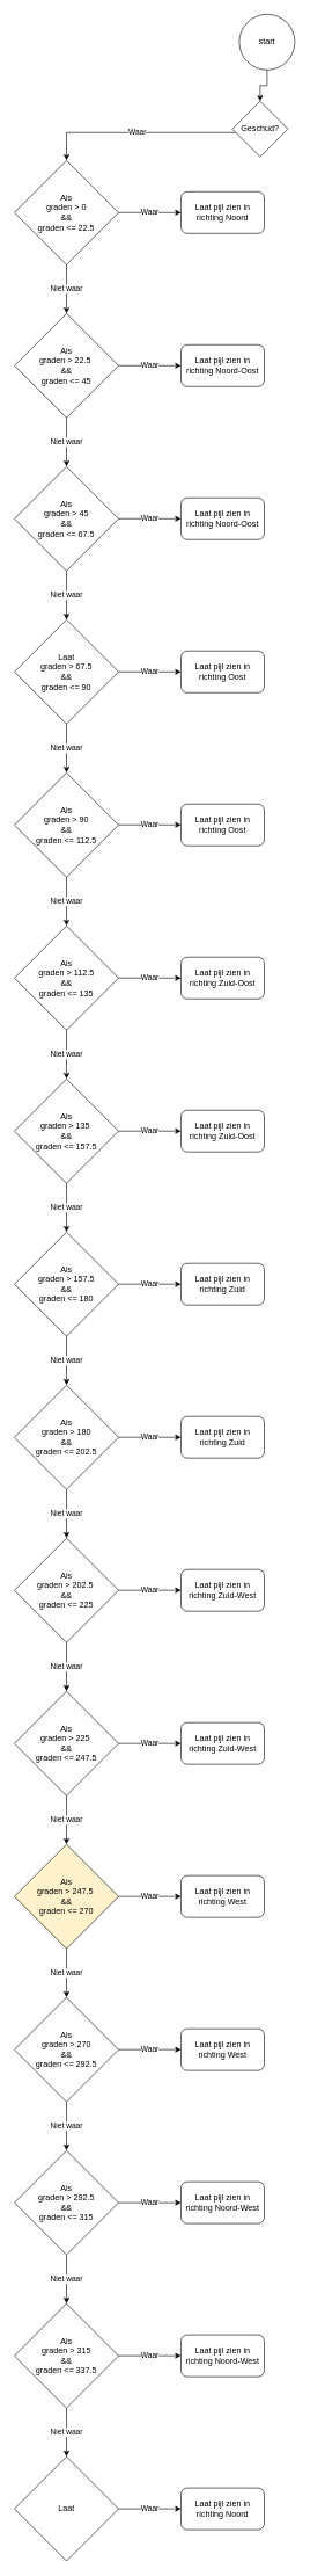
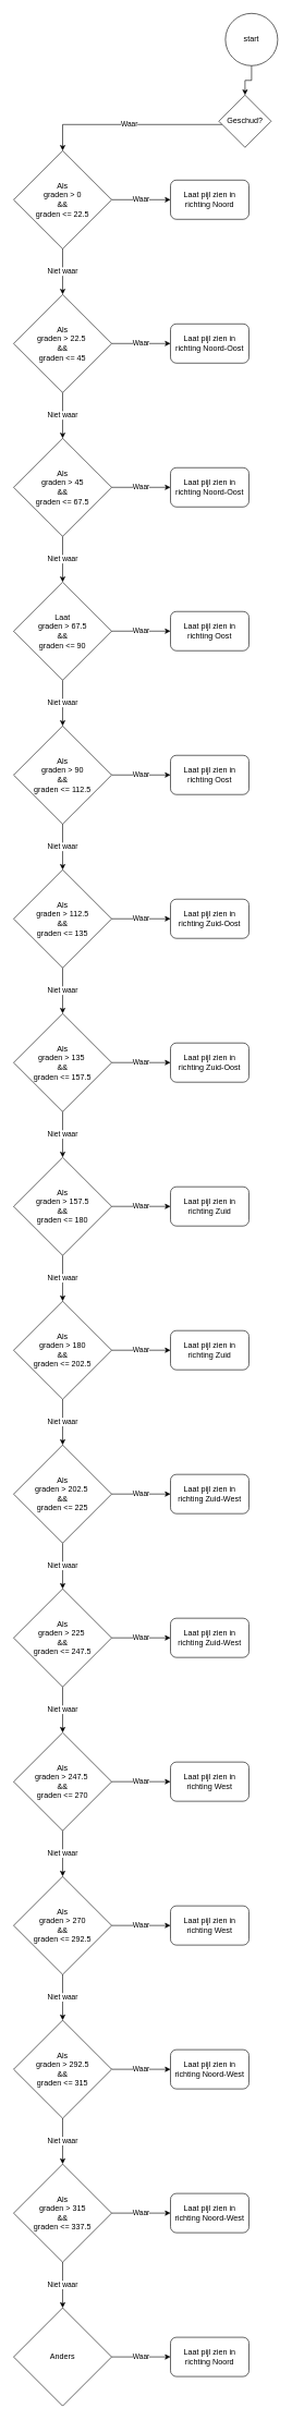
  <mxCell id="0" />
  <mxCell id="1" parent="0" />
  <mxCell id="2" style="edgeStyle=orthogonalEdgeStyle;rounded=0;orthogonalLoop=1;jettySize=auto;html=1;entryX=0.5;entryY=0;entryDx=0;entryDy=0;" edge="1" parent="1" source="3" target="5"><mxGeometry relative="1" as="geometry" /></mxCell>
  <mxCell id="3" value="start" style="ellipse;whiteSpace=wrap;html=1;aspect=fixed;" vertex="1" parent="1"><mxGeometry x="344" y="20" width="80" height="80" as="geometry" /></mxCell>
  <mxCell id="4" value="Waar" style="edgeStyle=orthogonalEdgeStyle;rounded=0;orthogonalLoop=1;jettySize=auto;html=1;entryX=0.5;entryY=0;entryDx=0;entryDy=0;" edge="1" parent="1" source="5" target="8"><mxGeometry relative="1" as="geometry"><mxPoint x="160" y="305" as="targetPoint" /><Array as="points"><mxPoint x="95" y="190" /></Array></mxGeometry></mxCell>
  <mxCell id="5" value="Geschud?" style="rhombus;whiteSpace=wrap;html=1;" vertex="1" parent="1"><mxGeometry x="334" y="145" width="80" height="80" as="geometry" /></mxCell>
  <mxCell id="6" value="Waar" style="edgeStyle=orthogonalEdgeStyle;rounded=0;orthogonalLoop=1;jettySize=auto;html=1;entryX=0;entryY=0.5;entryDx=0;entryDy=0;" edge="1" parent="1" source="8" target="9"><mxGeometry relative="1" as="geometry" /></mxCell>
  <mxCell id="7" value="Niet waar" style="edgeStyle=orthogonalEdgeStyle;rounded=0;orthogonalLoop=1;jettySize=auto;html=1;entryX=0.5;entryY=0;entryDx=0;entryDy=0;" edge="1" parent="1" source="8"><mxGeometry relative="1" as="geometry"><mxPoint x="95" y="450" as="targetPoint" /></mxGeometry></mxCell>
  <mxCell id="8" value="Als &lt;br&gt;graden &amp;gt; 0 &lt;br&gt;&amp;amp;&amp;amp; &lt;br&gt;graden &amp;lt;= 22.5" style="rhombus;whiteSpace=wrap;html=1;aspect=fixed;" vertex="1" parent="1"><mxGeometry x="20" y="230" width="150" height="150" as="geometry" /></mxCell>
  <mxCell id="9" value="Laat pijl zien in richting Noord" style="rounded=1;whiteSpace=wrap;html=1;" vertex="1" parent="1"><mxGeometry x="260" y="275" width="120" height="60" as="geometry" /></mxCell>
  <mxCell id="10" value="Waar" style="edgeStyle=orthogonalEdgeStyle;rounded=0;orthogonalLoop=1;jettySize=auto;html=1;entryX=0;entryY=0.5;entryDx=0;entryDy=0;" edge="1" parent="1" source="12" target="13"><mxGeometry relative="1" as="geometry" /></mxCell>
  <mxCell id="11" value="Niet waar" style="edgeStyle=orthogonalEdgeStyle;rounded=0;orthogonalLoop=1;jettySize=auto;html=1;entryX=0.5;entryY=0;entryDx=0;entryDy=0;" edge="1" parent="1" source="12"><mxGeometry relative="1" as="geometry"><mxPoint x="95" y="670" as="targetPoint" /></mxGeometry></mxCell>
  <mxCell id="12" value="Als &lt;br&gt;graden &amp;gt; 22.5&amp;nbsp;&lt;br&gt;&amp;amp;&amp;amp; &lt;br&gt;graden &amp;lt;= 45" style="rhombus;whiteSpace=wrap;html=1;aspect=fixed;" vertex="1" parent="1"><mxGeometry x="20" y="450" width="150" height="150" as="geometry" /></mxCell>
  <mxCell id="13" value="Laat pijl zien in richting Noord-Oost" style="rounded=1;whiteSpace=wrap;html=1;" vertex="1" parent="1"><mxGeometry x="260" y="495" width="120" height="60" as="geometry" /></mxCell>
  <mxCell id="14" value="Waar" style="edgeStyle=orthogonalEdgeStyle;rounded=0;orthogonalLoop=1;jettySize=auto;html=1;entryX=0;entryY=0.5;entryDx=0;entryDy=0;" edge="1" parent="1" source="16" target="17"><mxGeometry relative="1" as="geometry" /></mxCell>
  <mxCell id="15" value="Niet waar" style="edgeStyle=orthogonalEdgeStyle;rounded=0;orthogonalLoop=1;jettySize=auto;html=1;entryX=0.5;entryY=0;entryDx=0;entryDy=0;" edge="1" parent="1" source="16"><mxGeometry relative="1" as="geometry"><mxPoint x="95" y="890" as="targetPoint" /></mxGeometry></mxCell>
  <mxCell id="16" value="Als &lt;br&gt;graden &amp;gt; 45&lt;br&gt;&amp;amp;&amp;amp; &lt;br&gt;graden &amp;lt;= 67.5" style="rhombus;whiteSpace=wrap;html=1;aspect=fixed;" vertex="1" parent="1"><mxGeometry x="20" y="670" width="150" height="150" as="geometry" /></mxCell>
  <mxCell id="17" value="Laat pijl zien in richting Noord-Oost" style="rounded=1;whiteSpace=wrap;html=1;" vertex="1" parent="1"><mxGeometry x="260" y="715" width="120" height="60" as="geometry" /></mxCell>
  <mxCell id="18" value="Waar" style="edgeStyle=orthogonalEdgeStyle;rounded=0;orthogonalLoop=1;jettySize=auto;html=1;entryX=0;entryY=0.5;entryDx=0;entryDy=0;" edge="1" parent="1" source="20" target="21"><mxGeometry relative="1" as="geometry" /></mxCell>
  <mxCell id="19" value="Niet waar" style="edgeStyle=orthogonalEdgeStyle;rounded=0;orthogonalLoop=1;jettySize=auto;html=1;entryX=0.5;entryY=0;entryDx=0;entryDy=0;" edge="1" parent="1" source="20"><mxGeometry relative="1" as="geometry"><mxPoint x="95" y="1110" as="targetPoint" /></mxGeometry></mxCell>
  <mxCell id="20" value="Laat &lt;br&gt;graden &amp;gt; 67.5&lt;br&gt;&amp;amp;&amp;amp; &lt;br&gt;graden &amp;lt;= 90" style="rhombus;whiteSpace=wrap;html=1;aspect=fixed;" vertex="1" parent="1"><mxGeometry x="20" y="890" width="150" height="150" as="geometry" /></mxCell>
  <mxCell id="21" value="Laat pijl zien in richting Oost" style="rounded=1;whiteSpace=wrap;html=1;" vertex="1" parent="1"><mxGeometry x="260" y="935" width="120" height="60" as="geometry" /></mxCell>
  <mxCell id="22" value="Waar" style="edgeStyle=orthogonalEdgeStyle;rounded=0;orthogonalLoop=1;jettySize=auto;html=1;entryX=0;entryY=0.5;entryDx=0;entryDy=0;" edge="1" parent="1" source="24" target="25"><mxGeometry relative="1" as="geometry" /></mxCell>
  <mxCell id="23" value="Niet waar" style="edgeStyle=orthogonalEdgeStyle;rounded=0;orthogonalLoop=1;jettySize=auto;html=1;entryX=0.5;entryY=0;entryDx=0;entryDy=0;" edge="1" parent="1" source="24"><mxGeometry relative="1" as="geometry"><mxPoint x="95" y="1330" as="targetPoint" /></mxGeometry></mxCell>
  <mxCell id="24" value="Als &lt;br&gt;graden &amp;gt; 90&lt;br&gt;&amp;amp;&amp;amp; &lt;br&gt;graden &amp;lt;= 112.5" style="rhombus;whiteSpace=wrap;html=1;aspect=fixed;" vertex="1" parent="1"><mxGeometry x="20" y="1110" width="150" height="150" as="geometry" /></mxCell>
  <mxCell id="25" value="Laat pijl zien in richting Oost" style="rounded=1;whiteSpace=wrap;html=1;" vertex="1" parent="1"><mxGeometry x="260" y="1155" width="120" height="60" as="geometry" /></mxCell>
  <mxCell id="26" value="Waar" style="edgeStyle=orthogonalEdgeStyle;rounded=0;orthogonalLoop=1;jettySize=auto;html=1;entryX=0;entryY=0.5;entryDx=0;entryDy=0;" edge="1" parent="1" source="28" target="29"><mxGeometry relative="1" as="geometry" /></mxCell>
  <mxCell id="27" value="Niet waar" style="edgeStyle=orthogonalEdgeStyle;rounded=0;orthogonalLoop=1;jettySize=auto;html=1;entryX=0.5;entryY=0;entryDx=0;entryDy=0;" edge="1" parent="1" source="28"><mxGeometry relative="1" as="geometry"><mxPoint x="95" y="1550" as="targetPoint" /></mxGeometry></mxCell>
  <mxCell id="28" value="Als &lt;br&gt;graden &amp;gt; 112.5&lt;br&gt;&amp;amp;&amp;amp; &lt;br&gt;graden &amp;lt;= 135" style="rhombus;whiteSpace=wrap;html=1;aspect=fixed;" vertex="1" parent="1"><mxGeometry x="20" y="1330" width="150" height="150" as="geometry" /></mxCell>
  <mxCell id="29" value="Laat pijl zien in richting Zuid-Oost" style="rounded=1;whiteSpace=wrap;html=1;" vertex="1" parent="1"><mxGeometry x="260" y="1375" width="120" height="60" as="geometry" /></mxCell>
  <mxCell id="30" value="Waar" style="edgeStyle=orthogonalEdgeStyle;rounded=0;orthogonalLoop=1;jettySize=auto;html=1;entryX=0;entryY=0.5;entryDx=0;entryDy=0;" edge="1" parent="1" source="32" target="33"><mxGeometry relative="1" as="geometry" /></mxCell>
  <mxCell id="31" value="Niet waar" style="edgeStyle=orthogonalEdgeStyle;rounded=0;orthogonalLoop=1;jettySize=auto;html=1;entryX=0.5;entryY=0;entryDx=0;entryDy=0;" edge="1" parent="1" source="32"><mxGeometry relative="1" as="geometry"><mxPoint x="95" y="1770" as="targetPoint" /></mxGeometry></mxCell>
  <mxCell id="32" value="Als &lt;br&gt;graden &amp;gt; 135&amp;nbsp;&lt;br&gt;&amp;amp;&amp;amp; &lt;br&gt;graden &amp;lt;= 157.5" style="rhombus;whiteSpace=wrap;html=1;aspect=fixed;" vertex="1" parent="1"><mxGeometry x="20" y="1550" width="150" height="150" as="geometry" /></mxCell>
  <mxCell id="33" value="Laat pijl zien in richting Zuid-Oost" style="rounded=1;whiteSpace=wrap;html=1;" vertex="1" parent="1"><mxGeometry x="260" y="1595" width="120" height="60" as="geometry" /></mxCell>
  <mxCell id="34" value="Waar" style="edgeStyle=orthogonalEdgeStyle;rounded=0;orthogonalLoop=1;jettySize=auto;html=1;entryX=0;entryY=0.5;entryDx=0;entryDy=0;" edge="1" parent="1" source="36" target="37"><mxGeometry relative="1" as="geometry" /></mxCell>
  <mxCell id="35" value="Niet waar" style="edgeStyle=orthogonalEdgeStyle;rounded=0;orthogonalLoop=1;jettySize=auto;html=1;entryX=0.5;entryY=0;entryDx=0;entryDy=0;" edge="1" parent="1" source="36"><mxGeometry relative="1" as="geometry"><mxPoint x="95" y="1990" as="targetPoint" /></mxGeometry></mxCell>
  <mxCell id="36" value="Als &lt;br&gt;graden &amp;gt; 157.5&lt;br&gt;&amp;amp;&amp;amp; &lt;br&gt;graden &amp;lt;= 180" style="rhombus;whiteSpace=wrap;html=1;aspect=fixed;" vertex="1" parent="1"><mxGeometry x="20" y="1770" width="150" height="150" as="geometry" /></mxCell>
  <mxCell id="37" value="Laat pijl zien in richting Zuid" style="rounded=1;whiteSpace=wrap;html=1;" vertex="1" parent="1"><mxGeometry x="260" y="1815" width="120" height="60" as="geometry" /></mxCell>
  <mxCell id="38" value="Waar" style="edgeStyle=orthogonalEdgeStyle;rounded=0;orthogonalLoop=1;jettySize=auto;html=1;entryX=0;entryY=0.5;entryDx=0;entryDy=0;" edge="1" parent="1" source="40" target="41"><mxGeometry relative="1" as="geometry" /></mxCell>
  <mxCell id="39" value="Niet waar" style="edgeStyle=orthogonalEdgeStyle;rounded=0;orthogonalLoop=1;jettySize=auto;html=1;entryX=0.5;entryY=0;entryDx=0;entryDy=0;" edge="1" parent="1" source="40"><mxGeometry relative="1" as="geometry"><mxPoint x="95" y="2210" as="targetPoint" /></mxGeometry></mxCell>
  <mxCell id="40" value="Als &lt;br&gt;graden &amp;gt; 180&lt;br&gt;&amp;amp;&amp;amp; &lt;br&gt;graden &amp;lt;= 202.5" style="rhombus;whiteSpace=wrap;html=1;aspect=fixed;" vertex="1" parent="1"><mxGeometry x="20" y="1990" width="150" height="150" as="geometry" /></mxCell>
  <mxCell id="41" value="Laat pijl zien in richting Zuid" style="rounded=1;whiteSpace=wrap;html=1;" vertex="1" parent="1"><mxGeometry x="260" y="2035" width="120" height="60" as="geometry" /></mxCell>
  <mxCell id="42" value="Waar" style="edgeStyle=orthogonalEdgeStyle;rounded=0;orthogonalLoop=1;jettySize=auto;html=1;entryX=0;entryY=0.5;entryDx=0;entryDy=0;" edge="1" parent="1" source="44" target="45"><mxGeometry relative="1" as="geometry" /></mxCell>
  <mxCell id="43" value="Niet waar" style="edgeStyle=orthogonalEdgeStyle;rounded=0;orthogonalLoop=1;jettySize=auto;html=1;entryX=0.5;entryY=0;entryDx=0;entryDy=0;" edge="1" parent="1" source="44"><mxGeometry relative="1" as="geometry"><mxPoint x="95" y="2430" as="targetPoint" /></mxGeometry></mxCell>
  <mxCell id="44" value="Als &lt;br&gt;graden &amp;gt; 202.5&amp;nbsp;&lt;br&gt;&amp;amp;&amp;amp; &lt;br&gt;graden &amp;lt;= 225" style="rhombus;whiteSpace=wrap;html=1;aspect=fixed;" vertex="1" parent="1"><mxGeometry x="20" y="2210" width="150" height="150" as="geometry" /></mxCell>
  <mxCell id="45" value="Laat pijl zien in richting Zuid-West" style="rounded=1;whiteSpace=wrap;html=1;" vertex="1" parent="1"><mxGeometry x="260" y="2255" width="120" height="60" as="geometry" /></mxCell>
  <mxCell id="46" value="Waar" style="edgeStyle=orthogonalEdgeStyle;rounded=0;orthogonalLoop=1;jettySize=auto;html=1;entryX=0;entryY=0.5;entryDx=0;entryDy=0;" edge="1" parent="1" source="48" target="49"><mxGeometry relative="1" as="geometry" /></mxCell>
  <mxCell id="47" value="Niet waar" style="edgeStyle=orthogonalEdgeStyle;rounded=0;orthogonalLoop=1;jettySize=auto;html=1;entryX=0.5;entryY=0;entryDx=0;entryDy=0;" edge="1" parent="1" source="48"><mxGeometry relative="1" as="geometry"><mxPoint x="95" y="2650" as="targetPoint" /></mxGeometry></mxCell>
  <mxCell id="48" value="Als &lt;br&gt;graden &amp;gt; 225&amp;nbsp;&lt;br&gt;&amp;amp;&amp;amp; &lt;br&gt;graden &amp;lt;= 247.5" style="rhombus;whiteSpace=wrap;html=1;aspect=fixed;" vertex="1" parent="1"><mxGeometry x="20" y="2430" width="150" height="150" as="geometry" /></mxCell>
  <mxCell id="49" value="Laat pijl zien in richting Zuid-West" style="rounded=1;whiteSpace=wrap;html=1;" vertex="1" parent="1"><mxGeometry x="260" y="2475" width="120" height="60" as="geometry" /></mxCell>
  <mxCell id="50" value="Waar" style="edgeStyle=orthogonalEdgeStyle;rounded=0;orthogonalLoop=1;jettySize=auto;html=1;entryX=0;entryY=0.5;entryDx=0;entryDy=0;" edge="1" parent="1" source="52" target="53"><mxGeometry relative="1" as="geometry" /></mxCell>
  <mxCell id="51" value="Niet waar" style="edgeStyle=orthogonalEdgeStyle;rounded=0;orthogonalLoop=1;jettySize=auto;html=1;entryX=0.5;entryY=0;entryDx=0;entryDy=0;" edge="1" parent="1" source="52"><mxGeometry relative="1" as="geometry"><mxPoint x="95" y="2870" as="targetPoint" /></mxGeometry></mxCell>
- <mxCell id="52" value="Als &lt;br&gt;graden &amp;gt; 247.5&amp;nbsp;&lt;br&gt;&amp;amp;&amp;amp; &lt;br&gt;graden &amp;lt;= 270" style="rhombus;whiteSpace=wrap;html=1;aspect=fixed;fillColor=#fff2cc;" vertex="1" parent="1"><mxGeometry x="20" y="2650" width="150" height="150" as="geometry" /></mxCell>
+ <mxCell id="52" value="Als &lt;br&gt;graden &amp;gt; 247.5&amp;nbsp;&lt;br&gt;&amp;amp;&amp;amp; &lt;br&gt;graden &amp;lt;= 270" style="rhombus;whiteSpace=wrap;html=1;aspect=fixed;" vertex="1" parent="1"><mxGeometry x="20" y="2650" width="150" height="150" as="geometry" /></mxCell>
  <mxCell id="53" value="Laat pijl zien in richting West" style="rounded=1;whiteSpace=wrap;html=1;" vertex="1" parent="1"><mxGeometry x="260" y="2695" width="120" height="60" as="geometry" /></mxCell>
  <mxCell id="54" value="Waar" style="edgeStyle=orthogonalEdgeStyle;rounded=0;orthogonalLoop=1;jettySize=auto;html=1;entryX=0;entryY=0.5;entryDx=0;entryDy=0;" edge="1" parent="1" source="56" target="57"><mxGeometry relative="1" as="geometry" /></mxCell>
  <mxCell id="55" value="Niet waar" style="edgeStyle=orthogonalEdgeStyle;rounded=0;orthogonalLoop=1;jettySize=auto;html=1;entryX=0.5;entryY=0;entryDx=0;entryDy=0;" edge="1" parent="1" source="56"><mxGeometry relative="1" as="geometry"><mxPoint x="95" y="3090" as="targetPoint" /></mxGeometry></mxCell>
  <mxCell id="56" value="Als &lt;br&gt;graden &amp;gt; 270&lt;br&gt;&amp;amp;&amp;amp; &lt;br&gt;graden &amp;lt;= 292.5" style="rhombus;whiteSpace=wrap;html=1;aspect=fixed;" vertex="1" parent="1"><mxGeometry x="20" y="2870" width="150" height="150" as="geometry" /></mxCell>
  <mxCell id="57" value="Laat pijl zien in richting West" style="rounded=1;whiteSpace=wrap;html=1;" vertex="1" parent="1"><mxGeometry x="260" y="2915" width="120" height="60" as="geometry" /></mxCell>
  <mxCell id="58" value="Waar" style="edgeStyle=orthogonalEdgeStyle;rounded=0;orthogonalLoop=1;jettySize=auto;html=1;entryX=0;entryY=0.5;entryDx=0;entryDy=0;" edge="1" parent="1" source="60" target="61"><mxGeometry relative="1" as="geometry" /></mxCell>
  <mxCell id="59" value="Niet waar" style="edgeStyle=orthogonalEdgeStyle;rounded=0;orthogonalLoop=1;jettySize=auto;html=1;entryX=0.5;entryY=0;entryDx=0;entryDy=0;" edge="1" parent="1" source="60"><mxGeometry relative="1" as="geometry"><mxPoint x="95" y="3310" as="targetPoint" /></mxGeometry></mxCell>
  <mxCell id="60" value="Als &lt;br&gt;graden &amp;gt; 292.5&lt;br&gt;&amp;amp;&amp;amp; &lt;br&gt;graden &amp;lt;= 315" style="rhombus;whiteSpace=wrap;html=1;aspect=fixed;" vertex="1" parent="1"><mxGeometry x="20" y="3090" width="150" height="150" as="geometry" /></mxCell>
  <mxCell id="61" value="Laat pijl zien in richting Noord-West" style="rounded=1;whiteSpace=wrap;html=1;" vertex="1" parent="1"><mxGeometry x="260" y="3135" width="120" height="60" as="geometry" /></mxCell>
  <mxCell id="62" value="Waar" style="edgeStyle=orthogonalEdgeStyle;rounded=0;orthogonalLoop=1;jettySize=auto;html=1;entryX=0;entryY=0.5;entryDx=0;entryDy=0;" edge="1" parent="1" source="64" target="65"><mxGeometry relative="1" as="geometry" /></mxCell>
  <mxCell id="63" value="Niet waar" style="edgeStyle=orthogonalEdgeStyle;rounded=0;orthogonalLoop=1;jettySize=auto;html=1;entryX=0.5;entryY=0;entryDx=0;entryDy=0;" edge="1" parent="1" source="64"><mxGeometry relative="1" as="geometry"><mxPoint x="95" y="3530" as="targetPoint" /></mxGeometry></mxCell>
  <mxCell id="64" value="Als &lt;br&gt;graden &amp;gt; 315&lt;br&gt;&amp;amp;&amp;amp; &lt;br&gt;graden &amp;lt;= 337.5" style="rhombus;whiteSpace=wrap;html=1;aspect=fixed;" vertex="1" parent="1"><mxGeometry x="20" y="3310" width="150" height="150" as="geometry" /></mxCell>
  <mxCell id="65" value="Laat pijl zien in richting Noord-West" style="rounded=1;whiteSpace=wrap;html=1;" vertex="1" parent="1"><mxGeometry x="260" y="3355" width="120" height="60" as="geometry" /></mxCell>
  <mxCell id="66" value="Waar" style="edgeStyle=orthogonalEdgeStyle;rounded=0;orthogonalLoop=1;jettySize=auto;html=1;entryX=0;entryY=0.5;entryDx=0;entryDy=0;" edge="1" parent="1" source="67" target="68"><mxGeometry relative="1" as="geometry" /></mxCell>
- <mxCell id="67" value="Laat" style="rhombus;whiteSpace=wrap;html=1;aspect=fixed;" vertex="1" parent="1"><mxGeometry x="20" y="3530" width="150" height="150" as="geometry" /></mxCell>
+ <mxCell id="67" value="Anders" style="rhombus;whiteSpace=wrap;html=1;aspect=fixed;" vertex="1" parent="1"><mxGeometry x="20" y="3530" width="150" height="150" as="geometry" /></mxCell>
  <mxCell id="68" value="Laat pijl zien in richting Noord" style="rounded=1;whiteSpace=wrap;html=1;" vertex="1" parent="1"><mxGeometry x="260" y="3575" width="120" height="60" as="geometry" /></mxCell>
